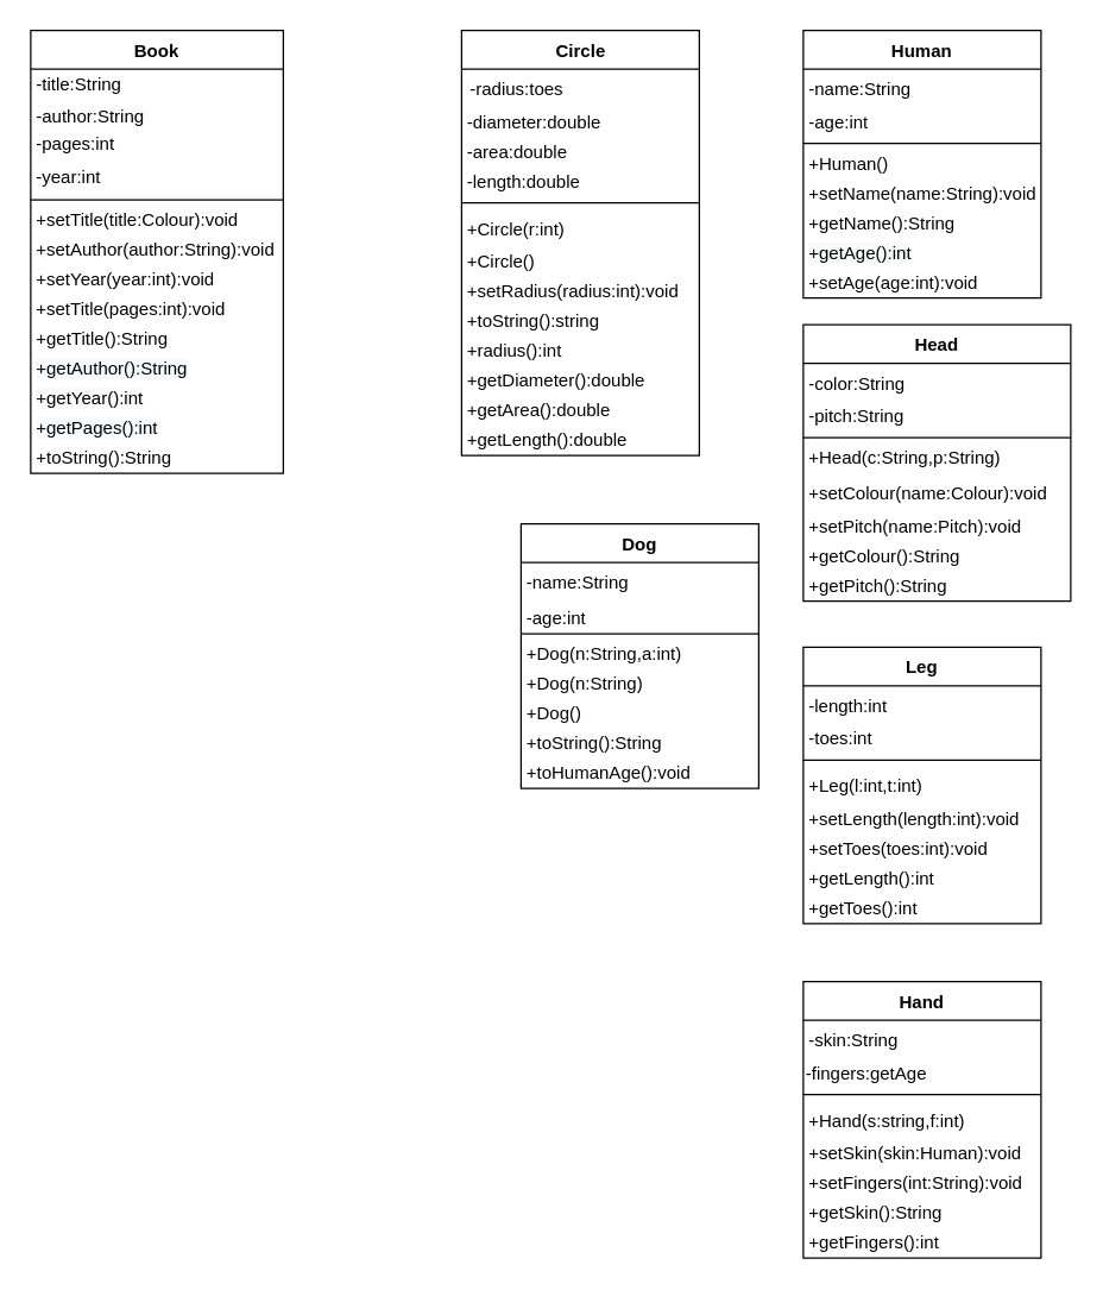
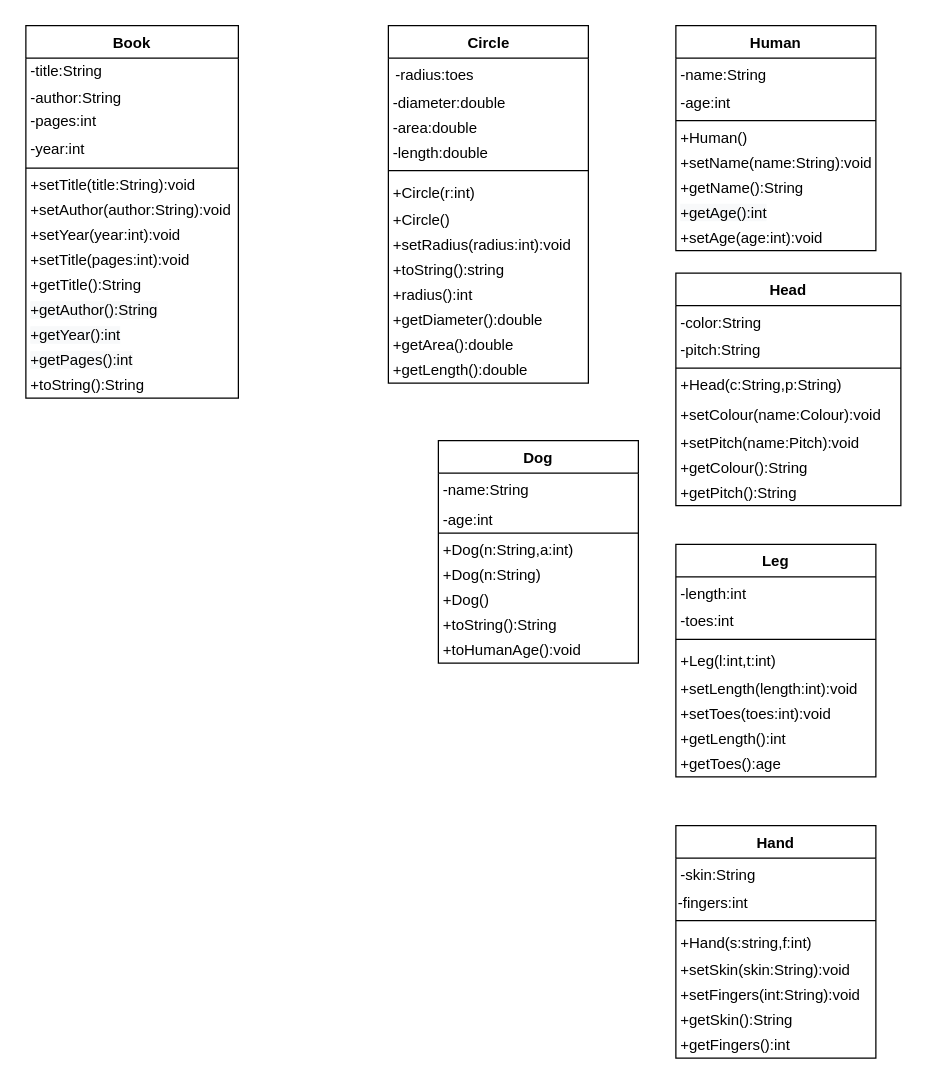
  <mxCell id="0" />
  <mxCell id="1" parent="0" />
  <mxCell id="2" value="Book" style="swimlane;fontStyle=1;align=center;verticalAlign=top;childLayout=stackLayout;horizontal=1;startSize=26;horizontalStack=0;resizeParent=1;resizeParentMax=0;resizeLast=0;collapsible=1;marginBottom=0;" parent="1" vertex="1"><mxGeometry x="20" y="20" width="170" height="298" as="geometry" /></mxCell>
  <mxCell id="3" value="-title:String" style="text;html=1;strokeColor=none;fillColor=none;align=left;verticalAlign=middle;spacingLeft=2;spacingRight=2;whiteSpace=wrap;overflow=hidden;rotatable=0;points=[[0,0.5],[1,0.5]];portConstraint=eastwest;" parent="2" vertex="1"><mxGeometry y="26" width="170" height="22" as="geometry" /></mxCell>
  <mxCell id="4" value="-author:String" style="text;html=1;strokeColor=none;fillColor=none;align=left;verticalAlign=middle;spacingLeft=2;spacingRight=2;whiteSpace=wrap;overflow=hidden;rotatable=0;points=[[0,0.5],[1,0.5]];portConstraint=eastwest;" parent="2" vertex="1"><mxGeometry y="48" width="170" height="18" as="geometry" /></mxCell>
  <mxCell id="5" value="-pages:int" style="text;html=1;strokeColor=none;fillColor=none;align=left;verticalAlign=middle;whiteSpace=wrap;rounded=0;spacingLeft=2;" parent="2" vertex="1"><mxGeometry y="66" width="170" height="22" as="geometry" /></mxCell>
  <mxCell id="6" value="-year:int" style="text;html=1;strokeColor=none;fillColor=none;align=left;verticalAlign=middle;whiteSpace=wrap;rounded=0;spacingLeft=2;" parent="2" vertex="1"><mxGeometry y="88" width="170" height="22" as="geometry" /></mxCell>
  <mxCell id="7" value="" style="line;strokeWidth=1;fillColor=none;align=left;verticalAlign=middle;spacingTop=-1;spacingLeft=3;spacingRight=3;rotatable=0;labelPosition=right;points=[];portConstraint=eastwest;" parent="2" vertex="1"><mxGeometry y="110" width="170" height="8" as="geometry" /></mxCell>
- <mxCell id="8" value="+setTitle(title:Colour):void" style="text;html=1;strokeColor=none;fillColor=none;align=left;verticalAlign=middle;whiteSpace=wrap;rounded=0;spacingRight=2;spacingLeft=2;" parent="2" vertex="1"><mxGeometry y="118" width="170" height="20" as="geometry" /></mxCell>
+ <mxCell id="8" value="+setTitle(title:String):void" style="text;html=1;strokeColor=none;fillColor=none;align=left;verticalAlign=middle;whiteSpace=wrap;rounded=0;spacingRight=2;spacingLeft=2;" parent="2" vertex="1"><mxGeometry y="118" width="170" height="20" as="geometry" /></mxCell>
  <mxCell id="9" value="+setAuthor(author:String):void" style="text;html=1;strokeColor=none;fillColor=none;align=left;verticalAlign=middle;whiteSpace=wrap;rounded=0;spacingRight=2;spacingLeft=2;" parent="2" vertex="1"><mxGeometry y="138" width="170" height="20" as="geometry" /></mxCell>
  <mxCell id="10" value="+setYear(year:int):void" style="text;html=1;strokeColor=none;fillColor=none;align=left;verticalAlign=middle;whiteSpace=wrap;rounded=0;spacingRight=2;spacingLeft=2;" parent="2" vertex="1"><mxGeometry y="158" width="170" height="20" as="geometry" /></mxCell>
  <mxCell id="11" value="+setTitle(pages:int):void" style="text;html=1;strokeColor=none;fillColor=none;align=left;verticalAlign=middle;whiteSpace=wrap;rounded=0;spacingRight=2;spacingLeft=2;" parent="2" vertex="1"><mxGeometry y="178" width="170" height="20" as="geometry" /></mxCell>
  <mxCell id="12" value="+getTitle():String" style="text;html=1;strokeColor=none;fillColor=none;align=left;verticalAlign=middle;whiteSpace=wrap;rounded=0;spacingRight=2;spacingLeft=2;" parent="2" vertex="1"><mxGeometry y="198" width="170" height="20" as="geometry" /></mxCell>
  <mxCell id="13" value="&lt;span style=&quot;color: rgb(0 , 0 , 0) ; font-family: &amp;#34;helvetica&amp;#34; ; font-size: 12px ; font-style: normal ; font-weight: 400 ; letter-spacing: normal ; text-indent: 0px ; text-transform: none ; word-spacing: 0px ; background-color: rgb(248 , 249 , 250) ; display: inline ; float: none&quot;&gt;+getAuthor():String&lt;/span&gt;" style="text;html=1;strokeColor=none;fillColor=none;align=left;verticalAlign=middle;whiteSpace=wrap;rounded=0;spacingRight=2;spacingLeft=2;" parent="2" vertex="1"><mxGeometry y="218" width="170" height="20" as="geometry" /></mxCell>
  <mxCell id="14" value="&lt;span style=&quot;color: rgb(0 , 0 , 0) ; font-family: &amp;#34;helvetica&amp;#34; ; font-size: 12px ; font-style: normal ; font-weight: 400 ; letter-spacing: normal ; text-indent: 0px ; text-transform: none ; word-spacing: 0px ; background-color: rgb(248 , 249 , 250) ; display: inline ; float: none&quot;&gt;+getYear():int&lt;/span&gt;" style="text;html=1;strokeColor=none;fillColor=none;align=left;verticalAlign=middle;whiteSpace=wrap;rounded=0;spacingRight=2;spacingLeft=2;" parent="2" vertex="1"><mxGeometry y="238" width="170" height="20" as="geometry" /></mxCell>
  <mxCell id="15" value="&lt;span style=&quot;color: rgb(0 , 0 , 0) ; font-family: &amp;#34;helvetica&amp;#34; ; font-size: 12px ; font-style: normal ; font-weight: 400 ; letter-spacing: normal ; text-indent: 0px ; text-transform: none ; word-spacing: 0px ; background-color: rgb(248 , 249 , 250) ; display: inline ; float: none&quot;&gt;+getPages():int&lt;/span&gt;" style="text;html=1;strokeColor=none;fillColor=none;align=left;verticalAlign=middle;whiteSpace=wrap;rounded=0;spacingRight=2;spacingLeft=2;" parent="2" vertex="1"><mxGeometry y="258" width="170" height="20" as="geometry" /></mxCell>
  <mxCell id="16" value="+toString():String" style="text;html=1;strokeColor=none;fillColor=none;align=left;verticalAlign=middle;whiteSpace=wrap;rounded=0;spacingRight=2;spacingLeft=2;" parent="2" vertex="1"><mxGeometry y="278" width="170" height="20" as="geometry" /></mxCell>
  <mxCell id="17" value="Circle" style="swimlane;fontStyle=1;align=center;verticalAlign=top;childLayout=stackLayout;horizontal=1;startSize=26;horizontalStack=0;resizeParent=1;resizeParentMax=0;resizeLast=0;collapsible=1;marginBottom=0;fillColor=none;gradientColor=none;html=1;" parent="1" vertex="1"><mxGeometry x="310" y="20" width="160" height="286" as="geometry" /></mxCell>
  <mxCell id="18" value="-radius:toes" style="text;strokeColor=none;fillColor=none;align=left;verticalAlign=top;spacingLeft=4;spacingRight=4;overflow=hidden;rotatable=0;points=[[0,0.5],[1,0.5]];portConstraint=eastwest;" parent="17" vertex="1"><mxGeometry y="26" width="160" height="26" as="geometry" /></mxCell>
  <mxCell id="19" value="-diameter:double" style="text;html=1;strokeColor=none;fillColor=none;align=left;verticalAlign=middle;whiteSpace=wrap;rounded=0;spacingLeft=2;" parent="17" vertex="1"><mxGeometry y="52" width="160" height="20" as="geometry" /></mxCell>
  <mxCell id="20" value="-area:double" style="text;html=1;strokeColor=none;fillColor=none;align=left;verticalAlign=middle;whiteSpace=wrap;rounded=0;spacingLeft=2;" parent="17" vertex="1"><mxGeometry y="72" width="160" height="20" as="geometry" /></mxCell>
  <mxCell id="21" value="-length:double" style="text;html=1;strokeColor=none;fillColor=none;align=left;verticalAlign=middle;whiteSpace=wrap;rounded=0;spacingLeft=2;" parent="17" vertex="1"><mxGeometry y="92" width="160" height="20" as="geometry" /></mxCell>
  <mxCell id="22" value="" style="line;strokeWidth=1;fillColor=none;align=left;verticalAlign=middle;spacingTop=-1;spacingLeft=3;spacingRight=3;rotatable=0;labelPosition=right;points=[];portConstraint=eastwest;" parent="17" vertex="1"><mxGeometry y="112" width="160" height="8" as="geometry" /></mxCell>
  <mxCell id="23" value="+Circle(r:int)" style="text;strokeColor=none;fillColor=none;align=left;verticalAlign=top;spacingLeft=2;spacingRight=4;overflow=hidden;rotatable=0;points=[[0,0.5],[1,0.5]];portConstraint=eastwest;" parent="17" vertex="1"><mxGeometry y="120" width="160" height="26" as="geometry" /></mxCell>
  <mxCell id="24" value="+Circle()" style="text;html=1;strokeColor=none;fillColor=none;align=left;verticalAlign=middle;whiteSpace=wrap;rounded=0;spacingLeft=2;" parent="17" vertex="1"><mxGeometry y="146" width="160" height="20" as="geometry" /></mxCell>
  <mxCell id="25" value="+setRadius(radius:int):void" style="text;html=1;strokeColor=none;fillColor=none;align=left;verticalAlign=middle;whiteSpace=wrap;rounded=0;spacingLeft=2;" parent="17" vertex="1"><mxGeometry y="166" width="160" height="20" as="geometry" /></mxCell>
  <mxCell id="26" value="+toString():string" style="text;html=1;strokeColor=none;fillColor=none;align=left;verticalAlign=middle;whiteSpace=wrap;rounded=0;spacingLeft=2;" parent="17" vertex="1"><mxGeometry y="186" width="160" height="20" as="geometry" /></mxCell>
  <mxCell id="27" value="+radius():int" style="text;html=1;strokeColor=none;fillColor=none;align=left;verticalAlign=middle;whiteSpace=wrap;rounded=0;spacingLeft=2;" parent="17" vertex="1"><mxGeometry y="206" width="160" height="20" as="geometry" /></mxCell>
  <mxCell id="28" value="+getDiameter():double" style="text;html=1;strokeColor=none;fillColor=none;align=left;verticalAlign=middle;whiteSpace=wrap;rounded=0;spacingLeft=2;" parent="17" vertex="1"><mxGeometry y="226" width="160" height="20" as="geometry" /></mxCell>
  <mxCell id="29" value="+getArea():double" style="text;html=1;strokeColor=none;fillColor=none;align=left;verticalAlign=middle;whiteSpace=wrap;rounded=0;spacingLeft=2;" parent="17" vertex="1"><mxGeometry y="246" width="160" height="20" as="geometry" /></mxCell>
  <mxCell id="30" value="+getLength():double" style="text;html=1;strokeColor=none;fillColor=none;align=left;verticalAlign=middle;whiteSpace=wrap;rounded=0;spacingLeft=2;" parent="17" vertex="1"><mxGeometry y="266" width="160" height="20" as="geometry" /></mxCell>
  <mxCell id="31" value="Human" style="swimlane;fontStyle=1;align=center;verticalAlign=top;childLayout=stackLayout;horizontal=1;startSize=26;horizontalStack=0;resizeParent=1;resizeParentMax=0;resizeLast=0;collapsible=1;marginBottom=0;" parent="1" vertex="1"><mxGeometry x="540" y="20" width="160" height="180" as="geometry" /></mxCell>
  <mxCell id="32" value="-name:String" style="text;strokeColor=none;fillColor=none;align=left;verticalAlign=top;spacingLeft=2;spacingRight=4;overflow=hidden;rotatable=0;points=[[0,0.5],[1,0.5]];portConstraint=eastwest;" parent="31" vertex="1"><mxGeometry y="26" width="160" height="26" as="geometry" /></mxCell>
  <mxCell id="33" value="-age:int" style="text;html=1;strokeColor=none;fillColor=none;align=left;verticalAlign=middle;whiteSpace=wrap;rounded=0;spacingLeft=2;" parent="31" vertex="1"><mxGeometry y="52" width="160" height="20" as="geometry" /></mxCell>
  <mxCell id="34" value="" style="line;strokeWidth=1;fillColor=none;align=left;verticalAlign=middle;spacingTop=-1;spacingLeft=3;spacingRight=3;rotatable=0;labelPosition=right;points=[];portConstraint=eastwest;" parent="31" vertex="1"><mxGeometry y="72" width="160" height="8" as="geometry" /></mxCell>
  <mxCell id="35" value="+Human()" style="text;html=1;strokeColor=none;fillColor=none;align=left;verticalAlign=middle;whiteSpace=wrap;rounded=0;spacingLeft=2;" parent="31" vertex="1"><mxGeometry y="80" width="160" height="20" as="geometry" /></mxCell>
  <mxCell id="36" value="+setName(name:String):void" style="text;html=1;strokeColor=none;fillColor=none;align=left;verticalAlign=middle;whiteSpace=wrap;rounded=0;spacingRight=2;spacingLeft=2;" parent="31" vertex="1"><mxGeometry y="100" width="160" height="20" as="geometry" /></mxCell>
  <mxCell id="37" value="+getName():String" style="text;html=1;strokeColor=none;fillColor=none;align=left;verticalAlign=middle;whiteSpace=wrap;rounded=0;spacingRight=2;spacingLeft=2;" parent="31" vertex="1"><mxGeometry y="120" width="160" height="20" as="geometry" /></mxCell>
  <mxCell id="38" value="&lt;span style=&quot;color: rgb(0 , 0 , 0) ; font-family: &amp;#34;helvetica&amp;#34; ; font-size: 12px ; font-style: normal ; font-weight: 400 ; letter-spacing: normal ; text-indent: 0px ; text-transform: none ; word-spacing: 0px ; background-color: rgb(248 , 249 , 250) ; display: inline ; float: none&quot;&gt;+getAge():int&lt;/span&gt;" style="text;html=1;strokeColor=none;fillColor=none;align=left;verticalAlign=middle;whiteSpace=wrap;rounded=0;spacingRight=2;spacingLeft=2;" parent="31" vertex="1"><mxGeometry y="140" width="160" height="20" as="geometry" /></mxCell>
  <mxCell id="39" value="+setAge(age:int):void" style="text;html=1;strokeColor=none;fillColor=none;align=left;verticalAlign=middle;whiteSpace=wrap;rounded=0;spacingRight=2;spacingLeft=2;" parent="31" vertex="1"><mxGeometry y="160" width="160" height="20" as="geometry" /></mxCell>
  <mxCell id="40" value="Head" style="swimlane;fontStyle=1;align=center;verticalAlign=top;childLayout=stackLayout;horizontal=1;startSize=26;horizontalStack=0;resizeParent=1;resizeParentMax=0;resizeLast=0;collapsible=1;marginBottom=0;" parent="1" vertex="1"><mxGeometry x="540" y="218" width="180" height="186" as="geometry" /></mxCell>
  <mxCell id="41" value="-color:String" style="text;strokeColor=none;fillColor=none;align=left;verticalAlign=top;spacingLeft=2;spacingRight=4;overflow=hidden;rotatable=0;points=[[0,0.5],[1,0.5]];portConstraint=eastwest;" parent="40" vertex="1"><mxGeometry y="26" width="180" height="26" as="geometry" /></mxCell>
  <mxCell id="42" value="-pitch:String" style="text;html=1;strokeColor=none;fillColor=none;align=left;verticalAlign=middle;whiteSpace=wrap;rounded=0;spacingLeft=2;" parent="40" vertex="1"><mxGeometry y="52" width="180" height="20" as="geometry" /></mxCell>
  <mxCell id="43" value="" style="line;strokeWidth=1;fillColor=none;align=left;verticalAlign=middle;spacingTop=-1;spacingLeft=3;spacingRight=3;rotatable=0;labelPosition=right;points=[];portConstraint=eastwest;" parent="40" vertex="1"><mxGeometry y="72" width="180" height="8" as="geometry" /></mxCell>
  <mxCell id="44" value="+Head(c:String,p:String)" style="text;html=1;strokeColor=none;fillColor=none;align=left;verticalAlign=middle;whiteSpace=wrap;rounded=0;spacingLeft=2;" parent="40" vertex="1"><mxGeometry y="80" width="180" height="20" as="geometry" /></mxCell>
  <mxCell id="45" value="+setColour(name:Colour):void" style="text;strokeColor=none;fillColor=none;align=left;verticalAlign=top;spacingLeft=2;spacingRight=4;overflow=hidden;rotatable=0;points=[[0,0.5],[1,0.5]];portConstraint=eastwest;" parent="40" vertex="1"><mxGeometry y="100" width="180" height="26" as="geometry" /></mxCell>
  <mxCell id="46" value="+setPitch(name:Pitch):void" style="text;html=1;strokeColor=none;fillColor=none;align=left;verticalAlign=middle;whiteSpace=wrap;rounded=0;spacingLeft=2;" parent="40" vertex="1"><mxGeometry y="126" width="180" height="20" as="geometry" /></mxCell>
  <mxCell id="47" value="+getColour():String" style="text;html=1;strokeColor=none;fillColor=none;align=left;verticalAlign=middle;whiteSpace=wrap;rounded=0;spacingLeft=2;" parent="40" vertex="1"><mxGeometry y="146" width="180" height="20" as="geometry" /></mxCell>
  <mxCell id="48" value="+getPitch():String" style="text;html=1;strokeColor=none;fillColor=none;align=left;verticalAlign=middle;whiteSpace=wrap;rounded=0;spacingLeft=2;" parent="40" vertex="1"><mxGeometry y="166" width="180" height="20" as="geometry" /></mxCell>
  <mxCell id="49" value="Dog" style="swimlane;fontStyle=1;align=center;verticalAlign=top;childLayout=stackLayout;horizontal=1;startSize=26;horizontalStack=0;resizeParent=1;resizeParentMax=0;resizeLast=0;collapsible=1;marginBottom=0;" parent="1" vertex="1"><mxGeometry x="350" y="352" width="160" height="178" as="geometry"><mxRectangle x="300" y="40" width="60" height="26" as="alternateBounds" /></mxGeometry></mxCell>
  <mxCell id="50" value="-name:String" style="text;html=1;strokeColor=none;fillColor=none;align=left;verticalAlign=top;spacingLeft=2;spacingRight=2;whiteSpace=wrap;overflow=hidden;rotatable=0;points=[[0,0.5],[1,0.5]];portConstraint=eastwest;" parent="49" vertex="1"><mxGeometry y="26" width="160" height="24" as="geometry" /></mxCell>
  <mxCell id="51" value="-age:int" style="text;html=1;strokeColor=none;fillColor=none;align=left;verticalAlign=top;spacingLeft=2;spacingRight=2;whiteSpace=wrap;overflow=hidden;rotatable=0;points=[[0,0.5],[1,0.5]];portConstraint=eastwest;" parent="49" vertex="1"><mxGeometry y="50" width="160" height="20" as="geometry" /></mxCell>
  <mxCell id="52" value="" style="line;strokeWidth=1;fillColor=none;align=left;verticalAlign=middle;spacingTop=-1;spacingLeft=3;spacingRight=3;rotatable=0;labelPosition=right;points=[];portConstraint=eastwest;" parent="49" vertex="1"><mxGeometry y="70" width="160" height="8" as="geometry" /></mxCell>
  <mxCell id="53" value="+Dog(n:String,a:int)" style="text;html=1;strokeColor=none;fillColor=none;align=left;verticalAlign=middle;whiteSpace=wrap;rounded=0;spacingRight=2;spacingLeft=2;" parent="49" vertex="1"><mxGeometry y="78" width="160" height="20" as="geometry" /></mxCell>
  <mxCell id="54" value="+Dog(n:String)" style="text;html=1;strokeColor=none;fillColor=none;align=left;verticalAlign=middle;whiteSpace=wrap;rounded=0;spacingRight=2;spacingLeft=2;" parent="49" vertex="1"><mxGeometry y="98" width="160" height="20" as="geometry" /></mxCell>
  <mxCell id="55" value="+Dog()" style="text;html=1;strokeColor=none;fillColor=none;align=left;verticalAlign=middle;whiteSpace=wrap;rounded=0;spacingRight=2;spacingLeft=2;" parent="49" vertex="1"><mxGeometry y="118" width="160" height="20" as="geometry" /></mxCell>
  <mxCell id="56" value="+toString():String" style="text;html=1;strokeColor=none;fillColor=none;align=left;verticalAlign=middle;whiteSpace=wrap;rounded=0;spacingRight=2;spacingLeft=2;" parent="49" vertex="1"><mxGeometry y="138" width="160" height="20" as="geometry" /></mxCell>
  <mxCell id="57" value="+toHumanAge():void" style="text;html=1;strokeColor=none;fillColor=none;align=left;verticalAlign=middle;whiteSpace=wrap;rounded=0;spacingRight=2;spacingLeft=2;" parent="49" vertex="1"><mxGeometry y="158" width="160" height="20" as="geometry" /></mxCell>
  <mxCell id="58" value="Leg" style="swimlane;fontStyle=1;align=center;verticalAlign=top;childLayout=stackLayout;horizontal=1;startSize=26;horizontalStack=0;resizeParent=1;resizeParentMax=0;resizeLast=0;collapsible=1;marginBottom=0;" parent="1" vertex="1"><mxGeometry x="540" y="435" width="160" height="186" as="geometry" /></mxCell>
  <mxCell id="59" value="-length:int" style="text;strokeColor=none;fillColor=none;align=left;verticalAlign=top;spacingLeft=2;spacingRight=4;overflow=hidden;rotatable=0;points=[[0,0.5],[1,0.5]];portConstraint=eastwest;" parent="58" vertex="1"><mxGeometry y="26" width="160" height="26" as="geometry" /></mxCell>
  <mxCell id="60" value="-toes:int" style="text;html=1;strokeColor=none;fillColor=none;align=left;verticalAlign=middle;whiteSpace=wrap;rounded=0;spacingLeft=2;" parent="58" vertex="1"><mxGeometry y="52" width="160" height="20" as="geometry" /></mxCell>
  <mxCell id="61" value="" style="line;strokeWidth=1;fillColor=none;align=left;verticalAlign=middle;spacingTop=-1;spacingLeft=3;spacingRight=3;rotatable=0;labelPosition=right;points=[];portConstraint=eastwest;" parent="58" vertex="1"><mxGeometry y="72" width="160" height="8" as="geometry" /></mxCell>
  <mxCell id="62" value="+Leg(l:int,t:int)" style="text;strokeColor=none;fillColor=none;align=left;verticalAlign=top;spacingLeft=2;spacingRight=4;overflow=hidden;rotatable=0;points=[[0,0.5],[1,0.5]];portConstraint=eastwest;" parent="58" vertex="1"><mxGeometry y="80" width="160" height="26" as="geometry" /></mxCell>
  <mxCell id="63" value="+setLength(length:int):void" style="text;html=1;strokeColor=none;fillColor=none;align=left;verticalAlign=middle;whiteSpace=wrap;rounded=0;spacingLeft=2;" parent="58" vertex="1"><mxGeometry y="106" width="160" height="20" as="geometry" /></mxCell>
  <mxCell id="64" value="+setToes(toes:int):void" style="text;html=1;strokeColor=none;fillColor=none;align=left;verticalAlign=middle;whiteSpace=wrap;rounded=0;spacingLeft=2;" parent="58" vertex="1"><mxGeometry y="126" width="160" height="20" as="geometry" /></mxCell>
  <mxCell id="65" value="+getLength():int" style="text;html=1;strokeColor=none;fillColor=none;align=left;verticalAlign=middle;whiteSpace=wrap;rounded=0;spacingLeft=2;" parent="58" vertex="1"><mxGeometry y="146" width="160" height="20" as="geometry" /></mxCell>
- <mxCell id="66" value="+getToes():int" style="text;html=1;strokeColor=none;fillColor=none;align=left;verticalAlign=middle;whiteSpace=wrap;rounded=0;spacingLeft=2;" parent="58" vertex="1"><mxGeometry y="166" width="160" height="20" as="geometry" /></mxCell>
+ <mxCell id="66" value="+getToes():age" style="text;html=1;strokeColor=none;fillColor=none;align=left;verticalAlign=middle;whiteSpace=wrap;rounded=0;spacingLeft=2;" parent="58" vertex="1"><mxGeometry y="166" width="160" height="20" as="geometry" /></mxCell>
  <mxCell id="67" value="Hand" style="swimlane;fontStyle=1;align=center;verticalAlign=top;childLayout=stackLayout;horizontal=1;startSize=26;horizontalStack=0;resizeParent=1;resizeParentMax=0;resizeLast=0;collapsible=1;marginBottom=0;" parent="1" vertex="1"><mxGeometry x="540" y="660" width="160" height="186" as="geometry" /></mxCell>
  <mxCell id="68" value="-skin:String" style="text;strokeColor=none;fillColor=none;align=left;verticalAlign=top;spacingLeft=2;spacingRight=4;overflow=hidden;rotatable=0;points=[[0,0.5],[1,0.5]];portConstraint=eastwest;" parent="67" vertex="1"><mxGeometry y="26" width="160" height="26" as="geometry" /></mxCell>
- <mxCell id="69" value="-fingers:getAge" style="text;html=1;strokeColor=none;fillColor=none;align=left;verticalAlign=middle;whiteSpace=wrap;rounded=0;" parent="67" vertex="1"><mxGeometry y="52" width="160" height="20" as="geometry" /></mxCell>
+ <mxCell id="69" value="-fingers:int" style="text;html=1;strokeColor=none;fillColor=none;align=left;verticalAlign=middle;whiteSpace=wrap;rounded=0;" parent="67" vertex="1"><mxGeometry y="52" width="160" height="20" as="geometry" /></mxCell>
  <mxCell id="70" value="" style="line;strokeWidth=1;fillColor=none;align=left;verticalAlign=middle;spacingTop=-1;spacingLeft=3;spacingRight=3;rotatable=0;labelPosition=right;points=[];portConstraint=eastwest;" parent="67" vertex="1"><mxGeometry y="72" width="160" height="8" as="geometry" /></mxCell>
  <mxCell id="71" value="+Hand(s:string,f:int)" style="text;strokeColor=none;fillColor=none;align=left;verticalAlign=top;spacingLeft=2;spacingRight=4;overflow=hidden;rotatable=0;points=[[0,0.5],[1,0.5]];portConstraint=eastwest;" parent="67" vertex="1"><mxGeometry y="80" width="160" height="26" as="geometry" /></mxCell>
- <mxCell id="72" value="+setSkin(skin:Human):void" style="text;html=1;strokeColor=none;fillColor=none;align=left;verticalAlign=middle;whiteSpace=wrap;rounded=0;spacingLeft=2;" parent="67" vertex="1"><mxGeometry y="106" width="160" height="20" as="geometry" /></mxCell>
+ <mxCell id="72" value="+setSkin(skin:String):void" style="text;html=1;strokeColor=none;fillColor=none;align=left;verticalAlign=middle;whiteSpace=wrap;rounded=0;spacingLeft=2;" parent="67" vertex="1"><mxGeometry y="106" width="160" height="20" as="geometry" /></mxCell>
  <mxCell id="73" value="+setFingers(int:String):void" style="text;html=1;strokeColor=none;fillColor=none;align=left;verticalAlign=middle;whiteSpace=wrap;rounded=0;spacingLeft=2;" parent="67" vertex="1"><mxGeometry y="126" width="160" height="20" as="geometry" /></mxCell>
  <mxCell id="74" value="+getSkin():String" style="text;html=1;strokeColor=none;fillColor=none;align=left;verticalAlign=middle;whiteSpace=wrap;rounded=0;spacingLeft=2;" parent="67" vertex="1"><mxGeometry y="146" width="160" height="20" as="geometry" /></mxCell>
  <mxCell id="75" value="+getFingers():int" style="text;html=1;strokeColor=none;fillColor=none;align=left;verticalAlign=middle;whiteSpace=wrap;rounded=0;spacingLeft=2;" parent="67" vertex="1"><mxGeometry y="166" width="160" height="20" as="geometry" /></mxCell>
